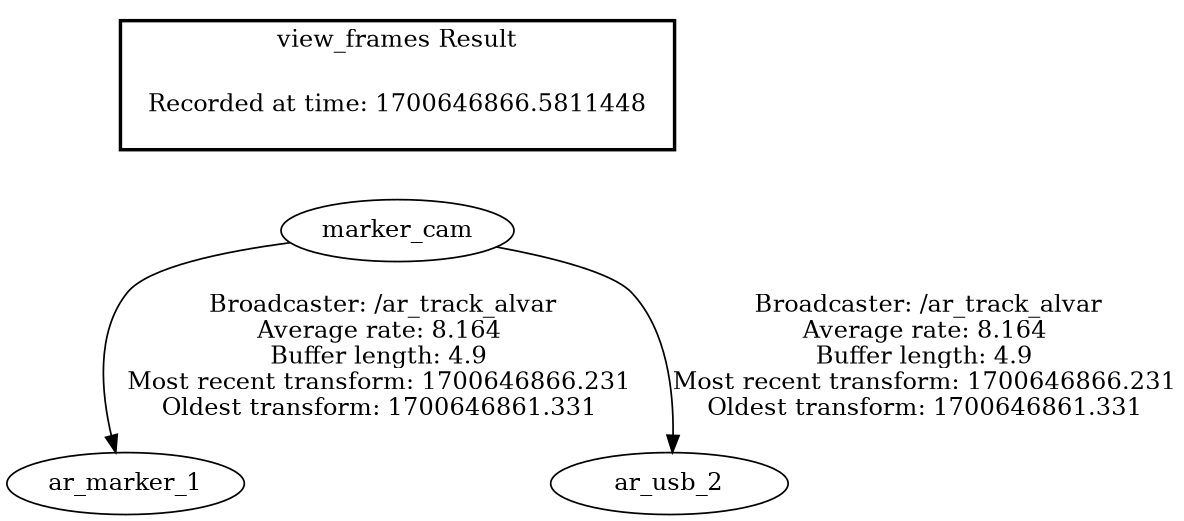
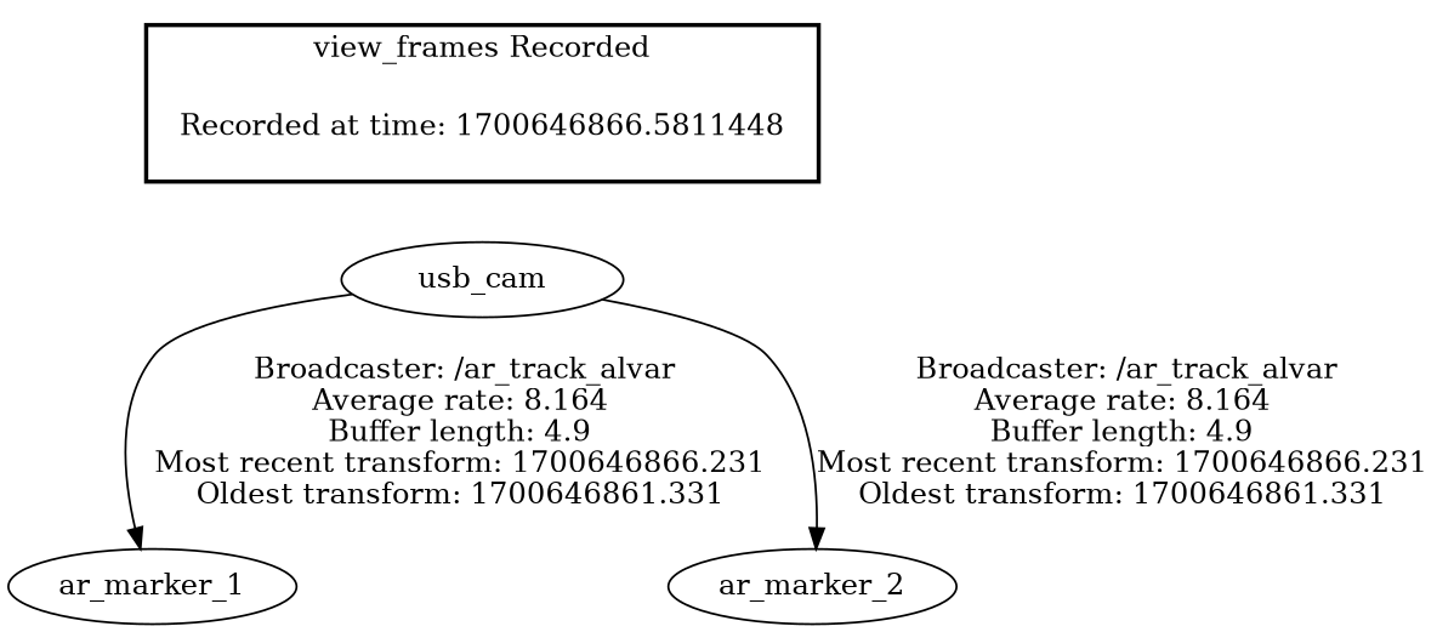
  digraph {
    n1 [label="Recorded at time: 1700646866.5811448" shape=plaintext]
-   usb_cam [label=marker_cam]
+   usb_cam
    ar_marker_1
-   ar_marker_2 [label=ar_usb_2]
+   ar_marker_2
    subgraph cluster_1 {
      color=black
-     label="view_frames Result"
+     label="view_frames Recorded"
      style=bold
      n1
    }
    n1 -> usb_cam [style=invis]
    usb_cam -> ar_marker_1 [label=" Broadcaster: /ar_track_alvar\nAverage rate: 8.164\nBuffer length: 4.9\nMost recent transform: 1700646866.231\nOldest transform: 1700646861.331\n"]
    usb_cam -> ar_marker_2 [label=" Broadcaster: /ar_track_alvar\nAverage rate: 8.164\nBuffer length: 4.9\nMost recent transform: 1700646866.231\nOldest transform: 1700646861.331\n"]
  }
